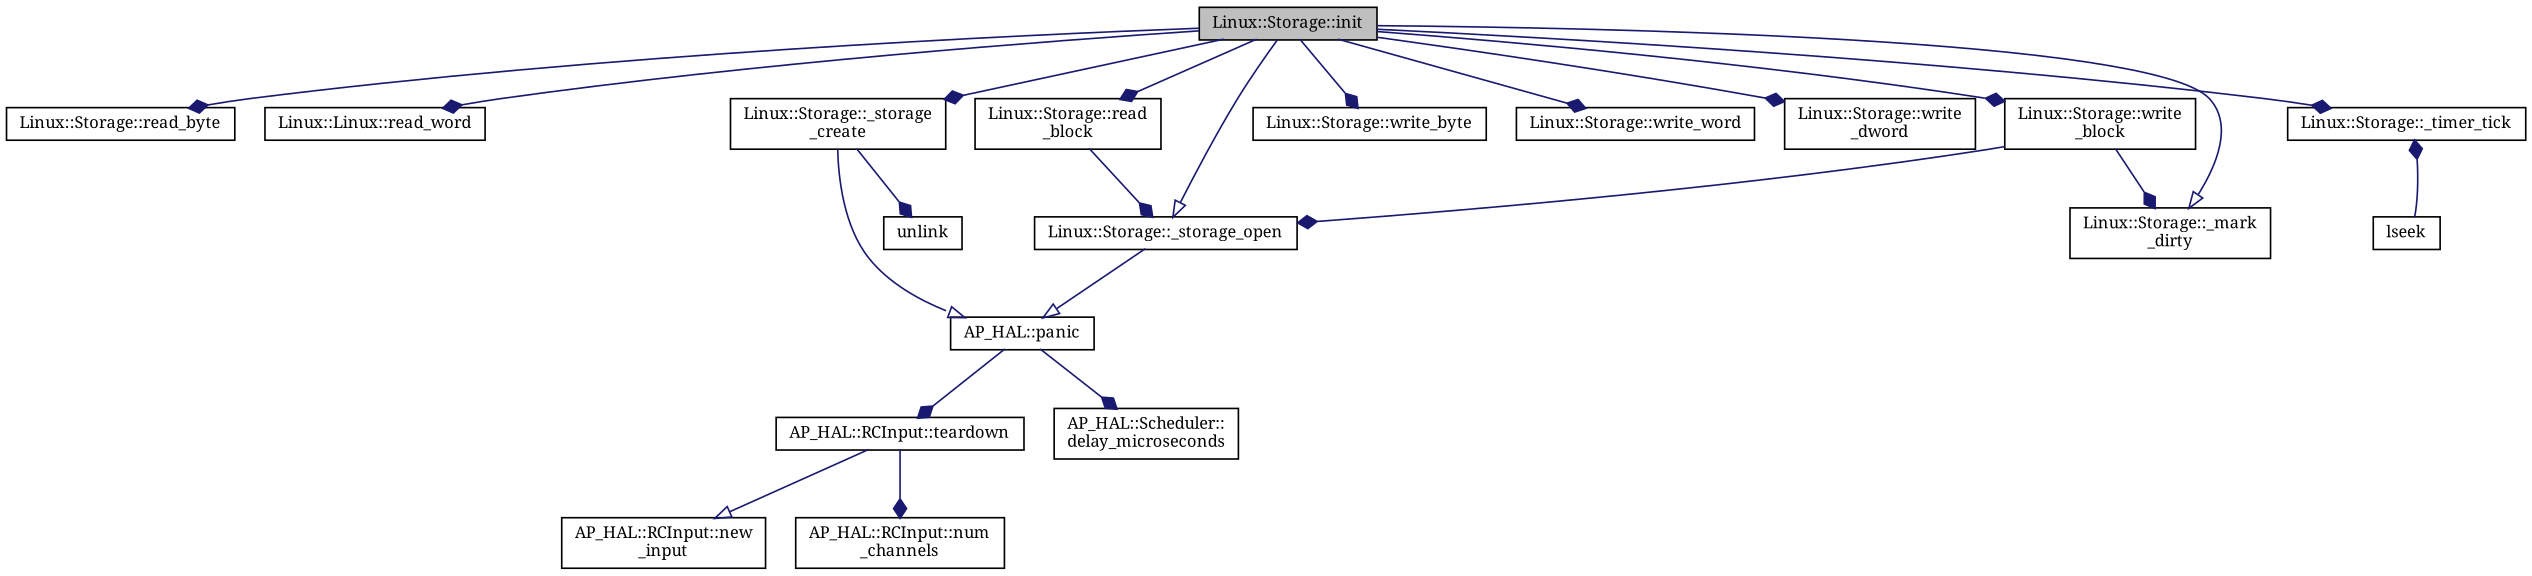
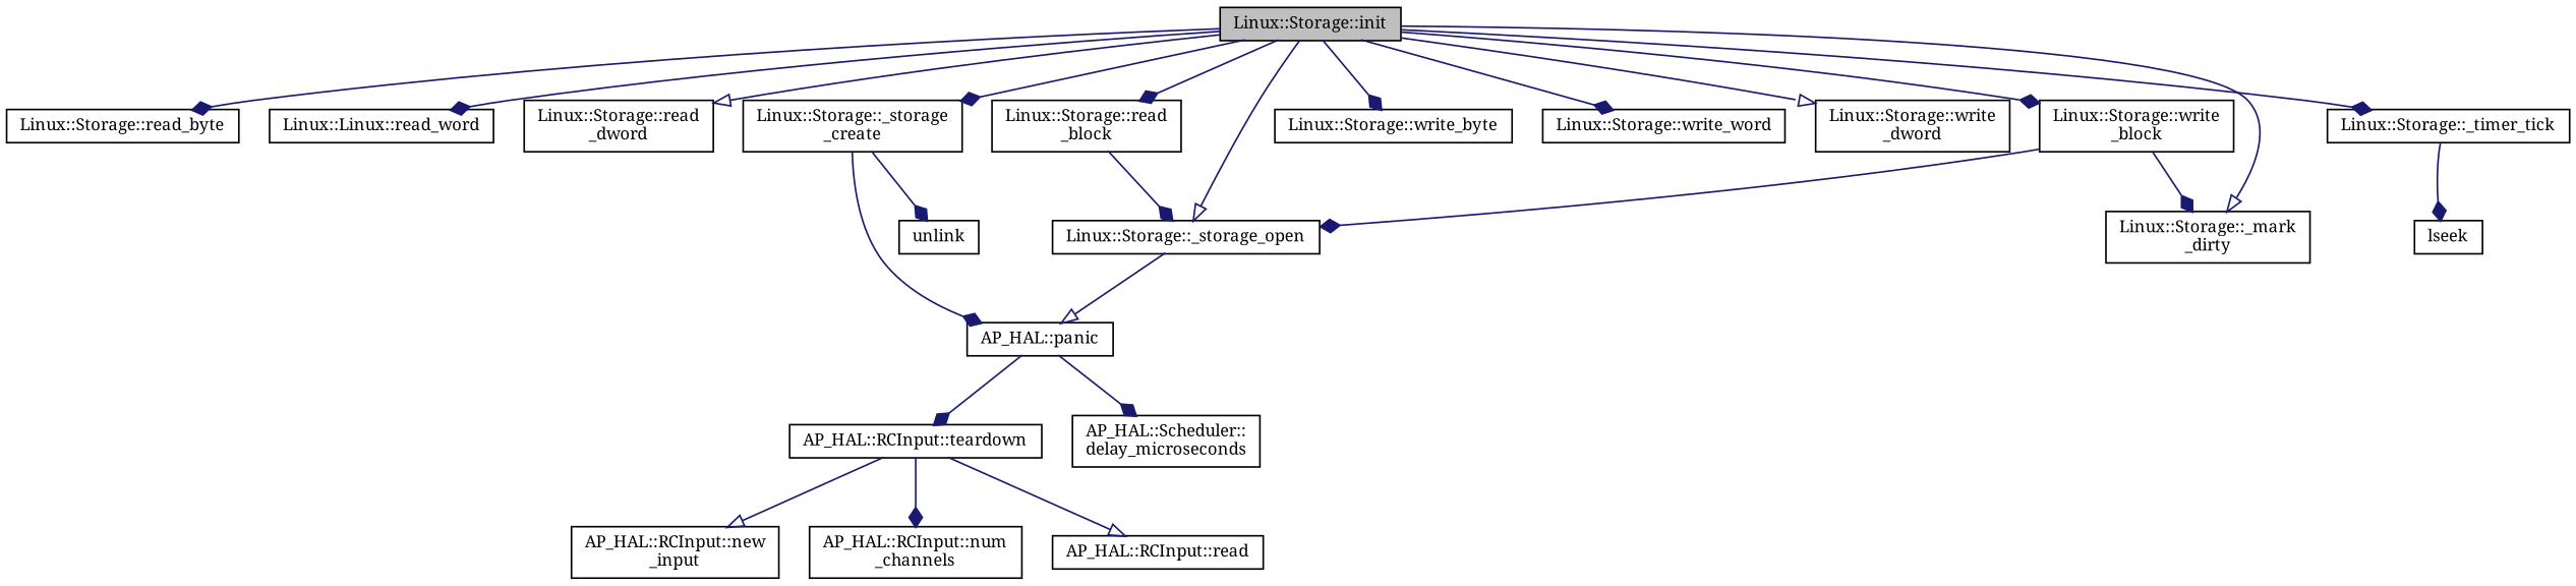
  digraph {
    fontname="Noto Serif"
    rankdir=TB
    node [color=black fillcolor=white fontname="Noto Serif" fontsize=10 shape=record style=filled]
    edge [arrowhead=diamond color=midnightblue fontname="Noto Serif" fontsize=10 labelfontname=Helvetica labelfontsize=10 style=solid]
    n1 [fillcolor=grey75 fontcolor=black height=0.2 label="Linux::Storage::init" width=0.4]
    n2 [height=0.2 label="Linux::Storage::read_byte" width=0.4]
    n3 [height=0.2 label="Linux::Linux::read_word" width=0.4]
+   n4 [height=0.2 label="Linux::Storage::read\l_dword" width=0.4]
    n5 [height=0.2 label="Linux::Storage::read\l_block" width=0.4]
    n6 [height=0.2 label="Linux::Storage::_storage_open" width=0.4]
    n7 [height=0.2 label="Linux::Storage::_storage\l_create" width=0.4]
    n8 [height=0.2 label="Linux::Storage::write_byte" width=0.4]
    n9 [height=0.2 label="Linux::Storage::write_word" width=0.4]
    n10 [height=0.2 label="Linux::Storage::write\l_dword" width=0.4]
    n11 [height=0.2 label="Linux::Storage::write\l_block" width=0.4]
    n12 [height=0.2 label="Linux::Storage::_mark\l_dirty" width=0.4]
    n13 [height=0.2 label="Linux::Storage::_timer_tick" width=0.4]
    n14 [height=0.2 label="AP_HAL::panic" width=0.4]
    n15 [height=0.2 label=unlink width=0.4]
    n16 [height=0.2 label=lseek width=0.4]
    n17 [height=0.2 label="AP_HAL::RCInput::teardown" width=0.4]
    n18 [height=0.2 label="AP_HAL::Scheduler::\ldelay_microseconds" width=0.4]
    n19 [height=0.2 label="AP_HAL::RCInput::new\l_input" width=0.4]
    n20 [height=0.2 label="AP_HAL::RCInput::num\l_channels" width=0.4]
+   n21 [height=0.2 label="AP_HAL::RCInput::read" width=0.4]
    n1 -> n2
    n1 -> n3
+   n1 -> n4 [arrowhead=onormal]
    n1 -> n5
    n1 -> n6 [arrowhead=onormal]
    n1 -> n7
    n1 -> n8
    n1 -> n9
-   n1 -> n10
+   n1 -> n10 [arrowhead=onormal]
    n1 -> n11
    n1 -> n12 [arrowhead=onormal]
    n1 -> n13
    n5 -> n6
    n6 -> n14 [arrowhead=onormal]
-   n7 -> n14 [arrowhead=onormal]
+   n7 -> n14
    n7 -> n15
    n11 -> n6
    n11 -> n12
-   n16 -> n13
+   n13 -> n16
    n14 -> n17
    n14 -> n18
    n17 -> n19 [arrowhead=onormal]
    n17 -> n20
+   n17 -> n21 [arrowhead=onormal]
  }
